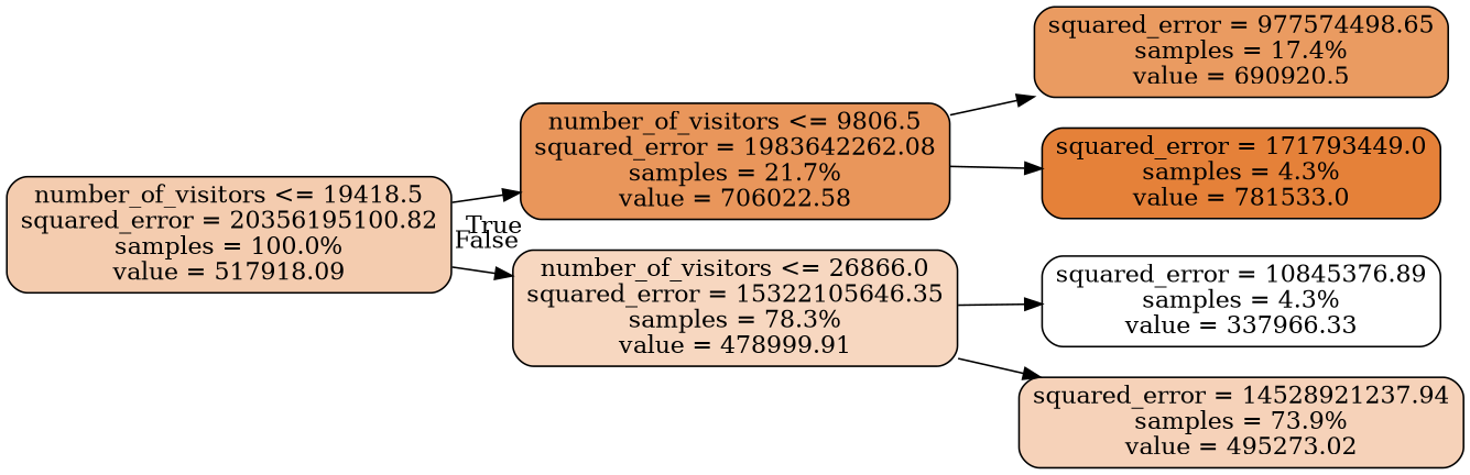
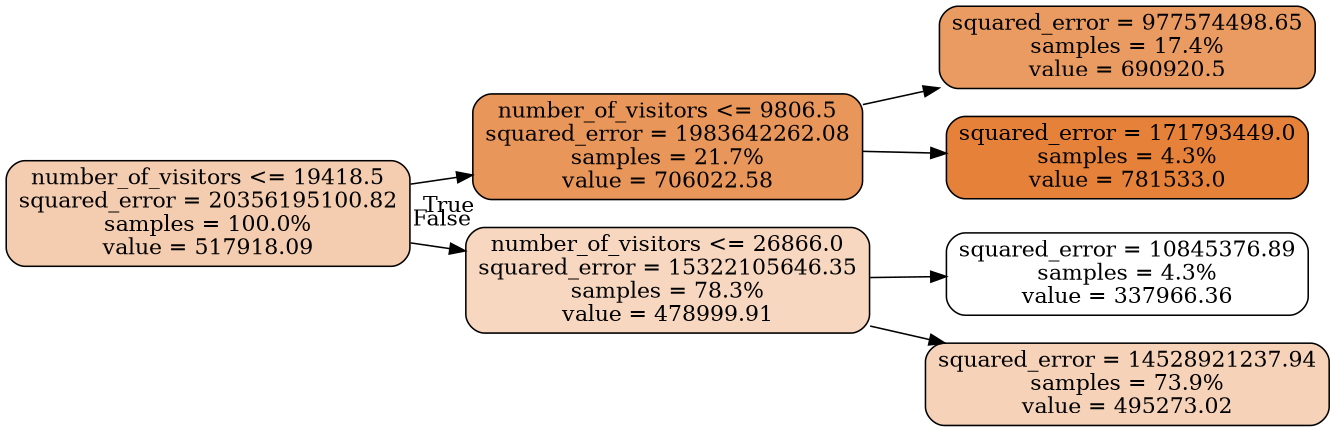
  digraph {
    rankdir=LR
    fontname="DejaVu Serif"
    node [color=black fontname="DejaVu Serif" shape=box style="filled, rounded"]
    edge [fontname="DejaVu Serif"]
    n1 [fillcolor="#f4ccaf" label="number_of_visitors <= 19418.5\nsquared_error = 20356195100.82\nsamples = 100.0%\nvalue = 517918.09"]
    n2 [fillcolor="#e9965b" label="number_of_visitors <= 9806.5\nsquared_error = 1983642262.08\nsamples = 21.7%\nvalue = 706022.58"]
    n3 [fillcolor="#f7d7c0" label="number_of_visitors <= 26866.0\nsquared_error = 15322105646.35\nsamples = 78.3%\nvalue = 478999.91"]
    n4 [fillcolor="#ea9b61" label="squared_error = 977574498.65\nsamples = 17.4%\nvalue = 690920.5"]
    n5 [fillcolor="#e58139" label="squared_error = 171793449.0\nsamples = 4.3%\nvalue = 781533.0"]
-   n6 [fillcolor="#ffffff" label="squared_error = 10845376.89\nsamples = 4.3%\nvalue = 337966.33"]
+   n6 [fillcolor="#ffffff" label="squared_error = 10845376.89\nsamples = 4.3%\nvalue = 337966.36"]
    n7 [fillcolor="#f6d2b9" label="squared_error = 14528921237.94\nsamples = 73.9%\nvalue = 495273.02"]
    n1 -> n2 [headlabel=True labelangle=45 labeldistance=2.5]
    n1 -> n3 [headlabel=False labelangle=-45 labeldistance=2.5]
    n2 -> n4
    n2 -> n5
    n3 -> n6
    n3 -> n7
  }
